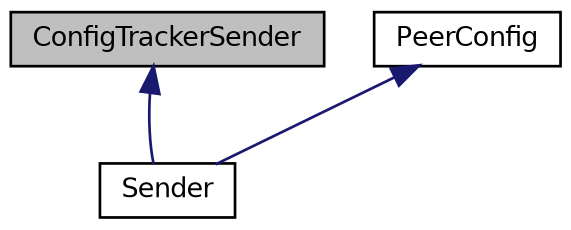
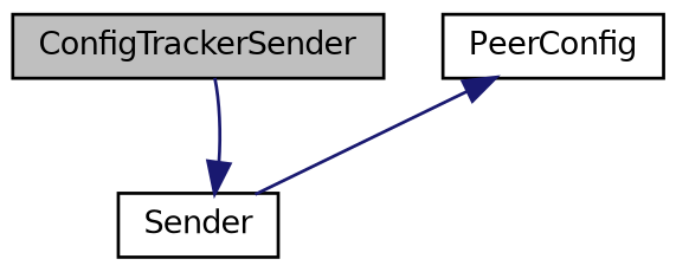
  digraph {
    node [color=black fillcolor=white fontname=Helvetica fontsize=10 shape=record style=filled]
    edge [color=midnightblue dir=back fontname=Helvetica fontsize=10 labelfontname=Helvetica labelfontsize=10 style=solid]
    n1 [fillcolor=grey75 fontcolor=black height=0.2 label=ConfigTrackerSender width=0.4]
    n2 [height=0.2 label=PeerConfig width=0.4]
    n3 [height=0.2 label=Sender width=0.4]
    n2 -> n3
-   n1 -> n3
+   n3 -> n1
  }
